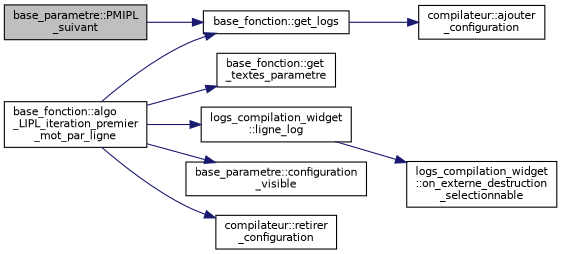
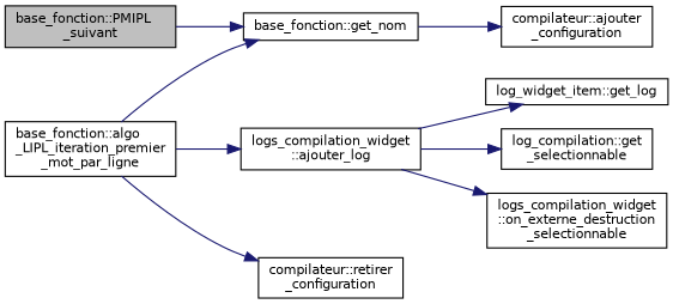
  digraph {
    rankdir=LR
    node [color=black fillcolor=white fontname=Helvetica fontsize=10 shape=record style=filled]
    edge [color=midnightblue fontname=Helvetica fontsize=10 labelfontname=Helvetica labelfontsize=10 style=solid]
-   n1 [fillcolor=grey75 fontcolor=black height=0.2 label="base_parametre::PMIPL\l_suivant" width=0.4]
-   n2 [height=0.2 label="base_fonction::get_logs" width=0.4]
+   n1 [fillcolor=grey75 fontcolor=black height=0.2 label="base_fonction::PMIPL\l_suivant" width=0.4]
+   n2 [height=0.2 label="base_fonction::get_nom" width=0.4]
    n3 [height=0.2 label="base_fonction::algo\l_LIPL_iteration_premier\l_mot_par_ligne" width=0.4]
-   n4 [height=0.2 label="base_fonction::get\l_textes_parametre" width=0.4]
-   n5 [height=0.2 label="logs_compilation_widget\l::ligne_log" width=0.4]
-   n6 [height=0.2 label="base_parametre::configuration\l_visible" width=0.4]
+   n5 [height=0.2 label="logs_compilation_widget\l::ajouter_log" width=0.4]
    n7 [height=0.2 label="compilateur::retirer\l_configuration" width=0.4]
+   n8 [height=0.2 label="log_widget_item::get_log" width=0.4]
+   n9 [height=0.2 label="log_compilation::get\l_selectionnable" width=0.4]
    n10 [height=0.2 label="logs_compilation_widget\l::on_externe_destruction\l_selectionnable" width=0.4]
    n11 [height=0.2 label="compilateur::ajouter\l_configuration" width=0.4]
    n1 -> n2
    n2 -> n11
    n3 -> n2
-   n3 -> n4
    n3 -> n5
-   n3 -> n6
    n3 -> n7
+   n5 -> n8
+   n5 -> n9
    n5 -> n10
  }
